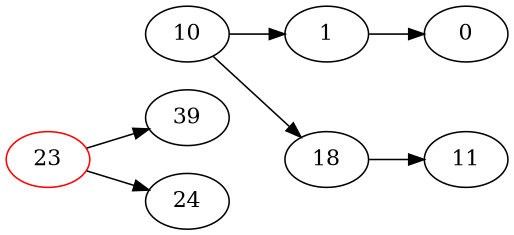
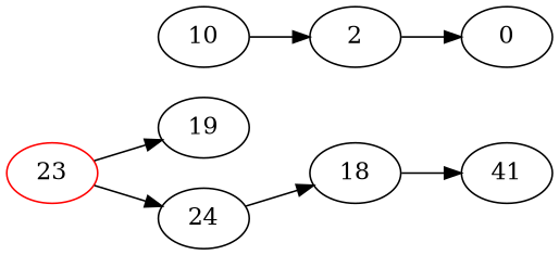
  digraph {
    rankdir=LR
    node [color=black]
    10
-   2 [label=1]
+   2
    18
    0
-   11
+   11 [label=41]
    23 [color=red]
-   19 [label=39]
+   19
    24
    10 -> 2
-   10 -> 18
+   24 -> 18
    2 -> 0
    18 -> 11
    23 -> 19
    23 -> 24
  }
